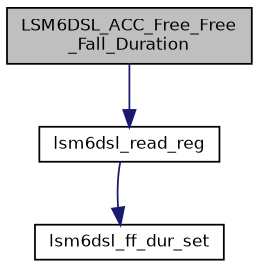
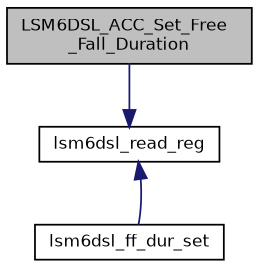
  digraph {
    rankdir=TB
    node [color=black fillcolor=white fontname=Helvetica fontsize=10 shape=record style=filled]
    edge [color=midnightblue fontname=Helvetica fontsize=10 labelfontname=Helvetica labelfontsize=10 style=solid]
-   n1 [fillcolor=grey75 fontcolor=black height=0.2 label="LSM6DSL_ACC_Free_Free\l_Fall_Duration" width=0.4]
+   n1 [fillcolor=grey75 fontcolor=black height=0.2 label="LSM6DSL_ACC_Set_Free\l_Fall_Duration" width=0.4]
    n2 [height=0.2 label=lsm6dsl_read_reg width=0.4]
    n3 [height=0.2 label=lsm6dsl_ff_dur_set width=0.4]
    n1 -> n2
-   n2 -> n3
+   n3 -> n2
  }
